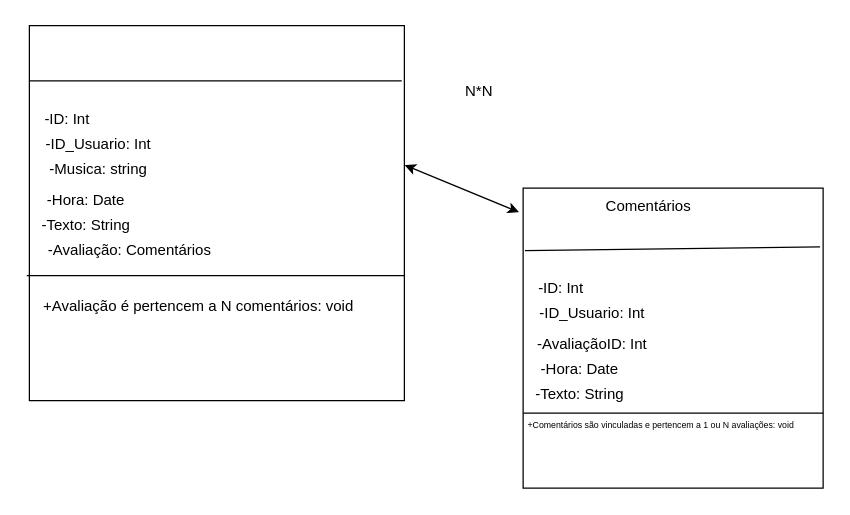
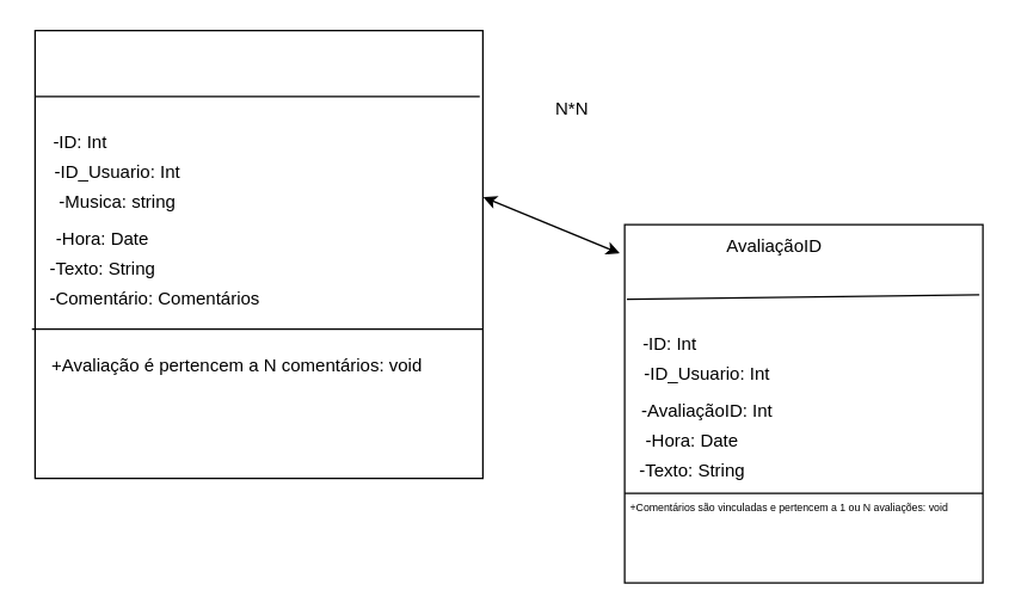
  <mxCell id="0" />
  <mxCell id="1" parent="0" />
  <mxCell id="2" value="" style="whiteSpace=wrap;html=1;aspect=fixed;" parent="1" vertex="1"><mxGeometry x="23" y="20" width="300" height="300" as="geometry" /></mxCell>
  <mxCell id="3" value="" style="endArrow=none;html=1;rounded=0;exitX=0.001;exitY=0.147;exitDx=0;exitDy=0;exitPerimeter=0;entryX=0.993;entryY=0.147;entryDx=0;entryDy=0;entryPerimeter=0;" parent="1" source="2" target="2" edge="1"><mxGeometry width="50" height="50" relative="1" as="geometry"><mxPoint x="74.8" y="61.25" as="sourcePoint" /><mxPoint x="258" y="60" as="targetPoint" /></mxGeometry></mxCell>
  <mxCell id="4" value="" style="endArrow=none;html=1;rounded=0;exitX=-0.005;exitY=0.63;exitDx=0;exitDy=0;exitPerimeter=0;entryX=1.002;entryY=0.63;entryDx=0;entryDy=0;entryPerimeter=0;" parent="1" edge="1"><mxGeometry width="50" height="50" relative="1" as="geometry"><mxPoint x="20.9" y="220" as="sourcePoint" /><mxPoint x="323" y="220" as="targetPoint" /></mxGeometry></mxCell>
  <mxCell id="5" value="+Avaliação é pertencem a N comentários: void" style="text;html=1;align=center;verticalAlign=middle;resizable=0;points=[];autosize=1;strokeColor=none;fillColor=none;" parent="1" vertex="1"><mxGeometry x="23" y="230" width="270" height="30" as="geometry" /></mxCell>
  <mxCell id="6" value="" style="whiteSpace=wrap;html=1;aspect=fixed;" parent="1" vertex="1"><mxGeometry x="418" y="150" width="240" height="240" as="geometry" /></mxCell>
- <mxCell id="7" value="Comentários" style="text;html=1;align=center;verticalAlign=middle;resizable=0;points=[];autosize=1;strokeColor=none;fillColor=none;" parent="1" vertex="1"><mxGeometry x="473" y="150" width="90" height="30" as="geometry" /></mxCell>
+ <mxCell id="7" value="AvaliaçãoID" style="text;html=1;align=center;verticalAlign=middle;resizable=0;points=[];autosize=1;strokeColor=none;fillColor=none;" parent="1" vertex="1"><mxGeometry x="473" y="150" width="90" height="30" as="geometry" /></mxCell>
  <mxCell id="8" value="" style="endArrow=none;html=1;rounded=0;exitX=0.006;exitY=0.208;exitDx=0;exitDy=0;exitPerimeter=0;entryX=0.99;entryY=0.196;entryDx=0;entryDy=0;entryPerimeter=0;" parent="1" source="6" target="6" edge="1"><mxGeometry width="50" height="50" relative="1" as="geometry"><mxPoint x="33" y="74" as="sourcePoint" /><mxPoint x="331" y="74" as="targetPoint" /></mxGeometry></mxCell>
  <mxCell id="9" value="" style="endArrow=none;html=1;rounded=0;exitX=0;exitY=0.75;exitDx=0;exitDy=0;entryX=1;entryY=0.75;entryDx=0;entryDy=0;" parent="1" source="6" target="6" edge="1"><mxGeometry width="50" height="50" relative="1" as="geometry"><mxPoint x="43" y="84" as="sourcePoint" /><mxPoint x="341" y="84" as="targetPoint" /></mxGeometry></mxCell>
  <mxCell id="10" value="" style="endArrow=classic;startArrow=classic;html=1;rounded=0;exitX=1.001;exitY=0.372;exitDx=0;exitDy=0;entryX=-0.014;entryY=0.08;entryDx=0;entryDy=0;exitPerimeter=0;entryPerimeter=0;" parent="1" source="2" target="6" edge="1"><mxGeometry width="50" height="50" relative="1" as="geometry"><mxPoint x="258" y="30" as="sourcePoint" /><mxPoint x="273" y="5" as="targetPoint" /></mxGeometry></mxCell>
  <mxCell id="11" value="N*N&lt;div&gt;&lt;br&gt;&lt;/div&gt;" style="text;html=1;align=center;verticalAlign=middle;whiteSpace=wrap;rounded=0;" vertex="1" parent="1"><mxGeometry x="353" y="65" width="60" height="30" as="geometry" /></mxCell>
  <mxCell id="12" value="-ID: Int" style="text;html=1;align=center;verticalAlign=middle;resizable=0;points=[];autosize=1;strokeColor=none;fillColor=none;" vertex="1" parent="1"><mxGeometry x="418" y="215" width="60" height="30" as="geometry" /></mxCell>
  <mxCell id="13" value="-ID_Usuario: Int" style="text;html=1;align=center;verticalAlign=middle;resizable=0;points=[];autosize=1;strokeColor=none;fillColor=none;" vertex="1" parent="1"><mxGeometry x="418" y="235" width="110" height="30" as="geometry" /></mxCell>
  <mxCell id="14" value="-AvaliaçãoID: Int" style="text;html=1;align=center;verticalAlign=middle;resizable=0;points=[];autosize=1;strokeColor=none;fillColor=none;" vertex="1" parent="1"><mxGeometry x="418" y="260" width="110" height="30" as="geometry" /></mxCell>
  <mxCell id="15" value="-Hora: Date" style="text;html=1;align=center;verticalAlign=middle;resizable=0;points=[];autosize=1;strokeColor=none;fillColor=none;" vertex="1" parent="1"><mxGeometry x="418" y="280" width="90" height="30" as="geometry" /></mxCell>
  <mxCell id="16" value="-Texto: String" style="text;html=1;align=center;verticalAlign=middle;resizable=0;points=[];autosize=1;strokeColor=none;fillColor=none;" vertex="1" parent="1"><mxGeometry x="418" y="300" width="90" height="30" as="geometry" /></mxCell>
  <mxCell id="17" value="&lt;div style=&quot;line-height: 120%; font-size: 7px;&quot;&gt;&lt;span style=&quot;background-color: initial; font-size: 7px;&quot;&gt;+Comentários são vinculadas e pertencem a 1 ou N avaliações: void&lt;/span&gt;&lt;/div&gt;" style="text;html=1;align=center;verticalAlign=middle;resizable=0;points=[];autosize=1;strokeColor=none;fillColor=none;flipH=1;flipV=1;rotation=0;fontStyle=0;horizontal=1;fontSize=7;" parent="1" vertex="1"><mxGeometry x="408" y="330" width="240" height="20" as="geometry" /></mxCell>
  <mxCell id="18" value="-ID: Int" style="text;html=1;align=center;verticalAlign=middle;resizable=0;points=[];autosize=1;strokeColor=none;fillColor=none;" vertex="1" parent="1"><mxGeometry x="23" y="80" width="60" height="30" as="geometry" /></mxCell>
  <mxCell id="19" value="-ID_Usuario: Int" style="text;html=1;align=center;verticalAlign=middle;resizable=0;points=[];autosize=1;strokeColor=none;fillColor=none;" vertex="1" parent="1"><mxGeometry x="23" y="100" width="110" height="30" as="geometry" /></mxCell>
  <mxCell id="20" value="-Musica: string" style="text;html=1;align=center;verticalAlign=middle;resizable=0;points=[];autosize=1;strokeColor=none;fillColor=none;" vertex="1" parent="1"><mxGeometry x="28" y="120" width="100" height="30" as="geometry" /></mxCell>
  <mxCell id="21" value="-Hora: Date" style="text;html=1;align=center;verticalAlign=middle;resizable=0;points=[];autosize=1;strokeColor=none;fillColor=none;" vertex="1" parent="1"><mxGeometry x="23" y="145" width="90" height="30" as="geometry" /></mxCell>
  <mxCell id="22" value="-Texto: String" style="text;html=1;align=center;verticalAlign=middle;resizable=0;points=[];autosize=1;strokeColor=none;fillColor=none;" vertex="1" parent="1"><mxGeometry x="23" y="165" width="90" height="30" as="geometry" /></mxCell>
- <mxCell id="23" value="-Avaliação: Comentários" style="text;html=1;align=center;verticalAlign=middle;resizable=0;points=[];autosize=1;strokeColor=none;fillColor=none;" vertex="1" parent="1"><mxGeometry x="23" y="184.5" width="160" height="30" as="geometry" /></mxCell>
+ <mxCell id="23" value="-Comentário: Comentários" style="text;html=1;align=center;verticalAlign=middle;resizable=0;points=[];autosize=1;strokeColor=none;fillColor=none;" vertex="1" parent="1"><mxGeometry x="23" y="184.5" width="160" height="30" as="geometry" /></mxCell>
